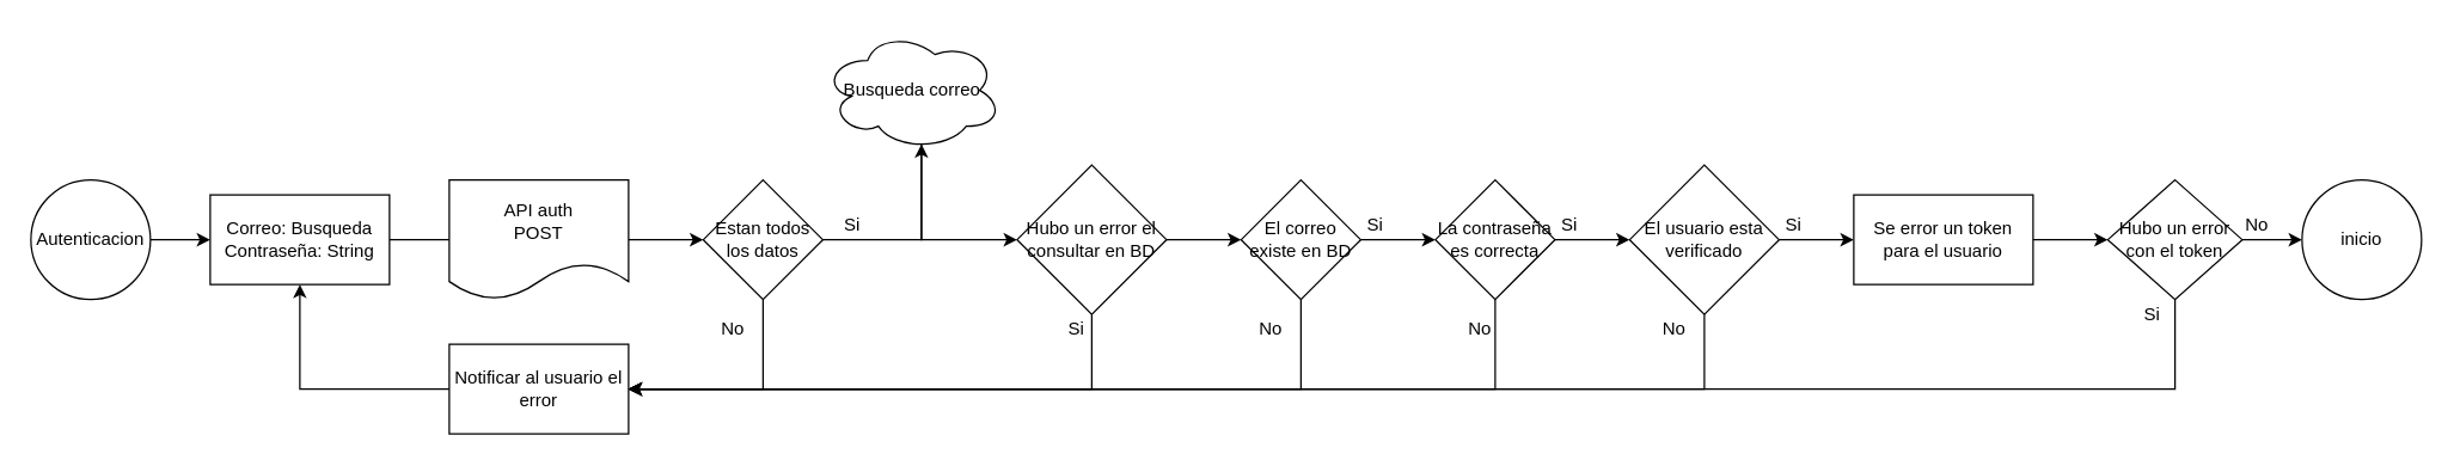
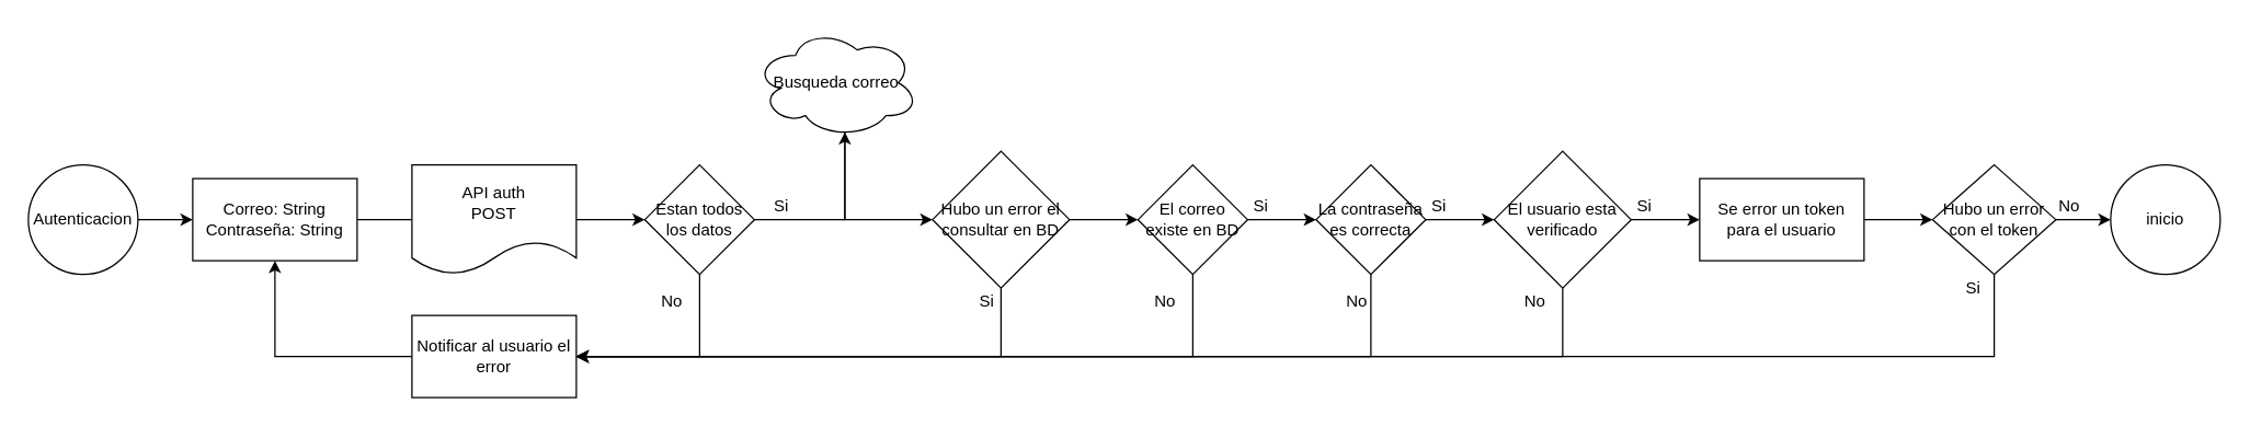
  <mxCell id="0" />
  <mxCell id="1" parent="0" />
  <mxCell id="2" value="" style="edgeStyle=orthogonalEdgeStyle;rounded=0;orthogonalLoop=1;jettySize=auto;html=1;" edge="1" parent="1" source="3" target="5"><mxGeometry relative="1" as="geometry" /></mxCell>
  <mxCell id="3" value="Autenticacion" style="ellipse;whiteSpace=wrap;html=1;aspect=fixed;" vertex="1" parent="1"><mxGeometry x="20" y="120" width="80" height="80" as="geometry" /></mxCell>
  <mxCell id="4" value="" style="edgeStyle=orthogonalEdgeStyle;rounded=0;orthogonalLoop=1;jettySize=auto;html=1;endArrow=none;" edge="1" parent="1" source="5" target="10"><mxGeometry relative="1" as="geometry" /></mxCell>
- <mxCell id="5" value="Correo: Busqueda&lt;br&gt;Contraseña: String" style="rounded=0;whiteSpace=wrap;html=1;" vertex="1" parent="1"><mxGeometry x="140" y="130" width="120" height="60" as="geometry" /></mxCell>
+ <mxCell id="5" value="Correo: String&lt;br&gt;Contraseña: String" style="rounded=0;whiteSpace=wrap;html=1;" vertex="1" parent="1"><mxGeometry x="140" y="130" width="120" height="60" as="geometry" /></mxCell>
  <mxCell id="6" style="edgeStyle=orthogonalEdgeStyle;rounded=0;orthogonalLoop=1;jettySize=auto;html=1;exitX=0.5;exitY=1;exitDx=0;exitDy=0;entryX=1;entryY=0.5;entryDx=0;entryDy=0;" edge="1" parent="1" source="8" target="12"><mxGeometry relative="1" as="geometry" /></mxCell>
  <mxCell id="7" style="edgeStyle=orthogonalEdgeStyle;rounded=0;orthogonalLoop=1;jettySize=auto;html=1;exitX=1;exitY=0.5;exitDx=0;exitDy=0;entryX=0.55;entryY=0.95;entryDx=0;entryDy=0;entryPerimeter=0;" edge="1" parent="1" source="8" target="14"><mxGeometry relative="1" as="geometry" /></mxCell>
  <mxCell id="8" value="Estan todos los datos" style="rhombus;whiteSpace=wrap;html=1;" vertex="1" parent="1"><mxGeometry x="470" y="120" width="80" height="80" as="geometry" /></mxCell>
  <mxCell id="9" value="" style="edgeStyle=orthogonalEdgeStyle;rounded=0;orthogonalLoop=1;jettySize=auto;html=1;" edge="1" parent="1" source="10" target="8"><mxGeometry relative="1" as="geometry" /></mxCell>
  <mxCell id="10" value="API auth&lt;br&gt;POST" style="shape=document;whiteSpace=wrap;html=1;boundedLbl=1;" vertex="1" parent="1"><mxGeometry x="300" y="120" width="120" height="80" as="geometry" /></mxCell>
  <mxCell id="11" style="edgeStyle=orthogonalEdgeStyle;rounded=0;orthogonalLoop=1;jettySize=auto;html=1;exitX=0;exitY=0.5;exitDx=0;exitDy=0;entryX=0.5;entryY=1;entryDx=0;entryDy=0;" edge="1" parent="1" source="12" target="5"><mxGeometry relative="1" as="geometry" /></mxCell>
  <mxCell id="12" value="Notificar al usuario el error" style="rounded=0;whiteSpace=wrap;html=1;" vertex="1" parent="1"><mxGeometry x="300" y="230" width="120" height="60" as="geometry" /></mxCell>
  <mxCell id="13" style="edgeStyle=orthogonalEdgeStyle;rounded=0;orthogonalLoop=1;jettySize=auto;html=1;exitX=0.55;exitY=0.95;exitDx=0;exitDy=0;exitPerimeter=0;entryX=0;entryY=0.5;entryDx=0;entryDy=0;" edge="1" parent="1" source="14" target="17"><mxGeometry relative="1" as="geometry"><Array as="points"><mxPoint x="616" y="160" /></Array></mxGeometry></mxCell>
  <mxCell id="14" value="Busqueda correo" style="ellipse;shape=cloud;whiteSpace=wrap;html=1;" vertex="1" parent="1"><mxGeometry x="550" y="20" width="120" height="80" as="geometry" /></mxCell>
  <mxCell id="15" value="" style="edgeStyle=orthogonalEdgeStyle;rounded=0;orthogonalLoop=1;jettySize=auto;html=1;" edge="1" parent="1" source="17" target="20"><mxGeometry relative="1" as="geometry" /></mxCell>
  <mxCell id="16" style="edgeStyle=orthogonalEdgeStyle;rounded=0;orthogonalLoop=1;jettySize=auto;html=1;exitX=0.5;exitY=1;exitDx=0;exitDy=0;entryX=1;entryY=0.5;entryDx=0;entryDy=0;" edge="1" parent="1" source="17" target="12"><mxGeometry relative="1" as="geometry" /></mxCell>
  <mxCell id="17" value="Hubo un error el consultar en BD" style="rhombus;whiteSpace=wrap;html=1;" vertex="1" parent="1"><mxGeometry x="680" y="110" width="100" height="100" as="geometry" /></mxCell>
  <mxCell id="18" value="" style="edgeStyle=orthogonalEdgeStyle;rounded=0;orthogonalLoop=1;jettySize=auto;html=1;" edge="1" parent="1" source="20" target="23"><mxGeometry relative="1" as="geometry" /></mxCell>
  <mxCell id="19" style="edgeStyle=orthogonalEdgeStyle;rounded=0;orthogonalLoop=1;jettySize=auto;html=1;exitX=0.5;exitY=1;exitDx=0;exitDy=0;" edge="1" parent="1" source="20"><mxGeometry relative="1" as="geometry"><mxPoint x="420" y="260" as="targetPoint" /><Array as="points"><mxPoint x="870" y="260" /></Array></mxGeometry></mxCell>
  <mxCell id="20" value="El correo existe en BD" style="rhombus;whiteSpace=wrap;html=1;" vertex="1" parent="1"><mxGeometry x="830" y="120" width="80" height="80" as="geometry" /></mxCell>
  <mxCell id="21" value="" style="edgeStyle=orthogonalEdgeStyle;rounded=0;orthogonalLoop=1;jettySize=auto;html=1;" edge="1" parent="1" source="23" target="26"><mxGeometry relative="1" as="geometry" /></mxCell>
  <mxCell id="22" style="edgeStyle=orthogonalEdgeStyle;rounded=0;orthogonalLoop=1;jettySize=auto;html=1;exitX=0.5;exitY=1;exitDx=0;exitDy=0;entryX=1;entryY=0.5;entryDx=0;entryDy=0;" edge="1" parent="1" source="23" target="12"><mxGeometry relative="1" as="geometry" /></mxCell>
  <mxCell id="23" value="La contraseña es correcta" style="rhombus;whiteSpace=wrap;html=1;" vertex="1" parent="1"><mxGeometry x="960" y="120" width="80" height="80" as="geometry" /></mxCell>
  <mxCell id="24" value="" style="edgeStyle=orthogonalEdgeStyle;rounded=0;orthogonalLoop=1;jettySize=auto;html=1;" edge="1" parent="1" source="26" target="28"><mxGeometry relative="1" as="geometry" /></mxCell>
  <mxCell id="25" style="edgeStyle=orthogonalEdgeStyle;rounded=0;orthogonalLoop=1;jettySize=auto;html=1;exitX=0.5;exitY=1;exitDx=0;exitDy=0;" edge="1" parent="1" source="26"><mxGeometry relative="1" as="geometry"><mxPoint x="420" y="260" as="targetPoint" /><Array as="points"><mxPoint x="1140" y="260" /></Array></mxGeometry></mxCell>
  <mxCell id="26" value="El usuario esta verificado" style="rhombus;whiteSpace=wrap;html=1;" vertex="1" parent="1"><mxGeometry x="1090" y="110" width="100" height="100" as="geometry" /></mxCell>
  <mxCell id="27" value="" style="edgeStyle=orthogonalEdgeStyle;rounded=0;orthogonalLoop=1;jettySize=auto;html=1;" edge="1" parent="1" source="28" target="31"><mxGeometry relative="1" as="geometry" /></mxCell>
  <mxCell id="28" value="Se error un token para el usuario" style="rounded=0;whiteSpace=wrap;html=1;" vertex="1" parent="1"><mxGeometry x="1240" y="130" width="120" height="60" as="geometry" /></mxCell>
  <mxCell id="29" style="edgeStyle=orthogonalEdgeStyle;rounded=0;orthogonalLoop=1;jettySize=auto;html=1;exitX=0.5;exitY=1;exitDx=0;exitDy=0;entryX=1;entryY=0.5;entryDx=0;entryDy=0;" edge="1" parent="1" source="31" target="12"><mxGeometry relative="1" as="geometry" /></mxCell>
  <mxCell id="30" value="" style="edgeStyle=orthogonalEdgeStyle;rounded=0;orthogonalLoop=1;jettySize=auto;html=1;" edge="1" parent="1" source="31" target="32"><mxGeometry relative="1" as="geometry" /></mxCell>
  <mxCell id="31" value="Hubo un error con el token" style="rhombus;whiteSpace=wrap;html=1;" vertex="1" parent="1"><mxGeometry x="1410" y="120" width="90" height="80" as="geometry" /></mxCell>
  <mxCell id="32" value="inicio" style="ellipse;whiteSpace=wrap;html=1;aspect=fixed;" vertex="1" parent="1"><mxGeometry x="1540" y="120" width="80" height="80" as="geometry" /></mxCell>
  <mxCell id="33" value="Si" style="text;html=1;strokeColor=none;fillColor=none;align=center;verticalAlign=middle;whiteSpace=wrap;rounded=0;" vertex="1" parent="1"><mxGeometry x="550" y="140" width="40" height="20" as="geometry" /></mxCell>
  <mxCell id="34" value="Si" style="text;html=1;strokeColor=none;fillColor=none;align=center;verticalAlign=middle;whiteSpace=wrap;rounded=0;" vertex="1" parent="1"><mxGeometry x="700" y="210" width="40" height="20" as="geometry" /></mxCell>
  <mxCell id="35" value="Si" style="text;html=1;strokeColor=none;fillColor=none;align=center;verticalAlign=middle;whiteSpace=wrap;rounded=0;" vertex="1" parent="1"><mxGeometry x="900" y="140" width="40" height="20" as="geometry" /></mxCell>
  <mxCell id="36" value="Si" style="text;html=1;strokeColor=none;fillColor=none;align=center;verticalAlign=middle;whiteSpace=wrap;rounded=0;" vertex="1" parent="1"><mxGeometry x="1030" y="140" width="40" height="20" as="geometry" /></mxCell>
  <mxCell id="37" value="Si" style="text;html=1;strokeColor=none;fillColor=none;align=center;verticalAlign=middle;whiteSpace=wrap;rounded=0;" vertex="1" parent="1"><mxGeometry x="1180" y="140" width="40" height="20" as="geometry" /></mxCell>
  <mxCell id="38" value="Si" style="text;html=1;strokeColor=none;fillColor=none;align=center;verticalAlign=middle;whiteSpace=wrap;rounded=0;" vertex="1" parent="1"><mxGeometry x="1420" y="200" width="40" height="20" as="geometry" /></mxCell>
  <mxCell id="39" value="No" style="text;html=1;strokeColor=none;fillColor=none;align=center;verticalAlign=middle;whiteSpace=wrap;rounded=0;" vertex="1" parent="1"><mxGeometry x="470" y="210" width="40" height="20" as="geometry" /></mxCell>
  <mxCell id="40" value="No" style="text;html=1;strokeColor=none;fillColor=none;align=center;verticalAlign=middle;whiteSpace=wrap;rounded=0;" vertex="1" parent="1"><mxGeometry x="830" y="210" width="40" height="20" as="geometry" /></mxCell>
  <mxCell id="41" value="No" style="text;html=1;strokeColor=none;fillColor=none;align=center;verticalAlign=middle;whiteSpace=wrap;rounded=0;" vertex="1" parent="1"><mxGeometry x="970" y="210" width="40" height="20" as="geometry" /></mxCell>
  <mxCell id="42" value="No" style="text;html=1;strokeColor=none;fillColor=none;align=center;verticalAlign=middle;whiteSpace=wrap;rounded=0;" vertex="1" parent="1"><mxGeometry x="1100" y="210" width="40" height="20" as="geometry" /></mxCell>
  <mxCell id="43" value="No" style="text;html=1;strokeColor=none;fillColor=none;align=center;verticalAlign=middle;whiteSpace=wrap;rounded=0;" vertex="1" parent="1"><mxGeometry x="1490" y="140" width="40" height="20" as="geometry" /></mxCell>
